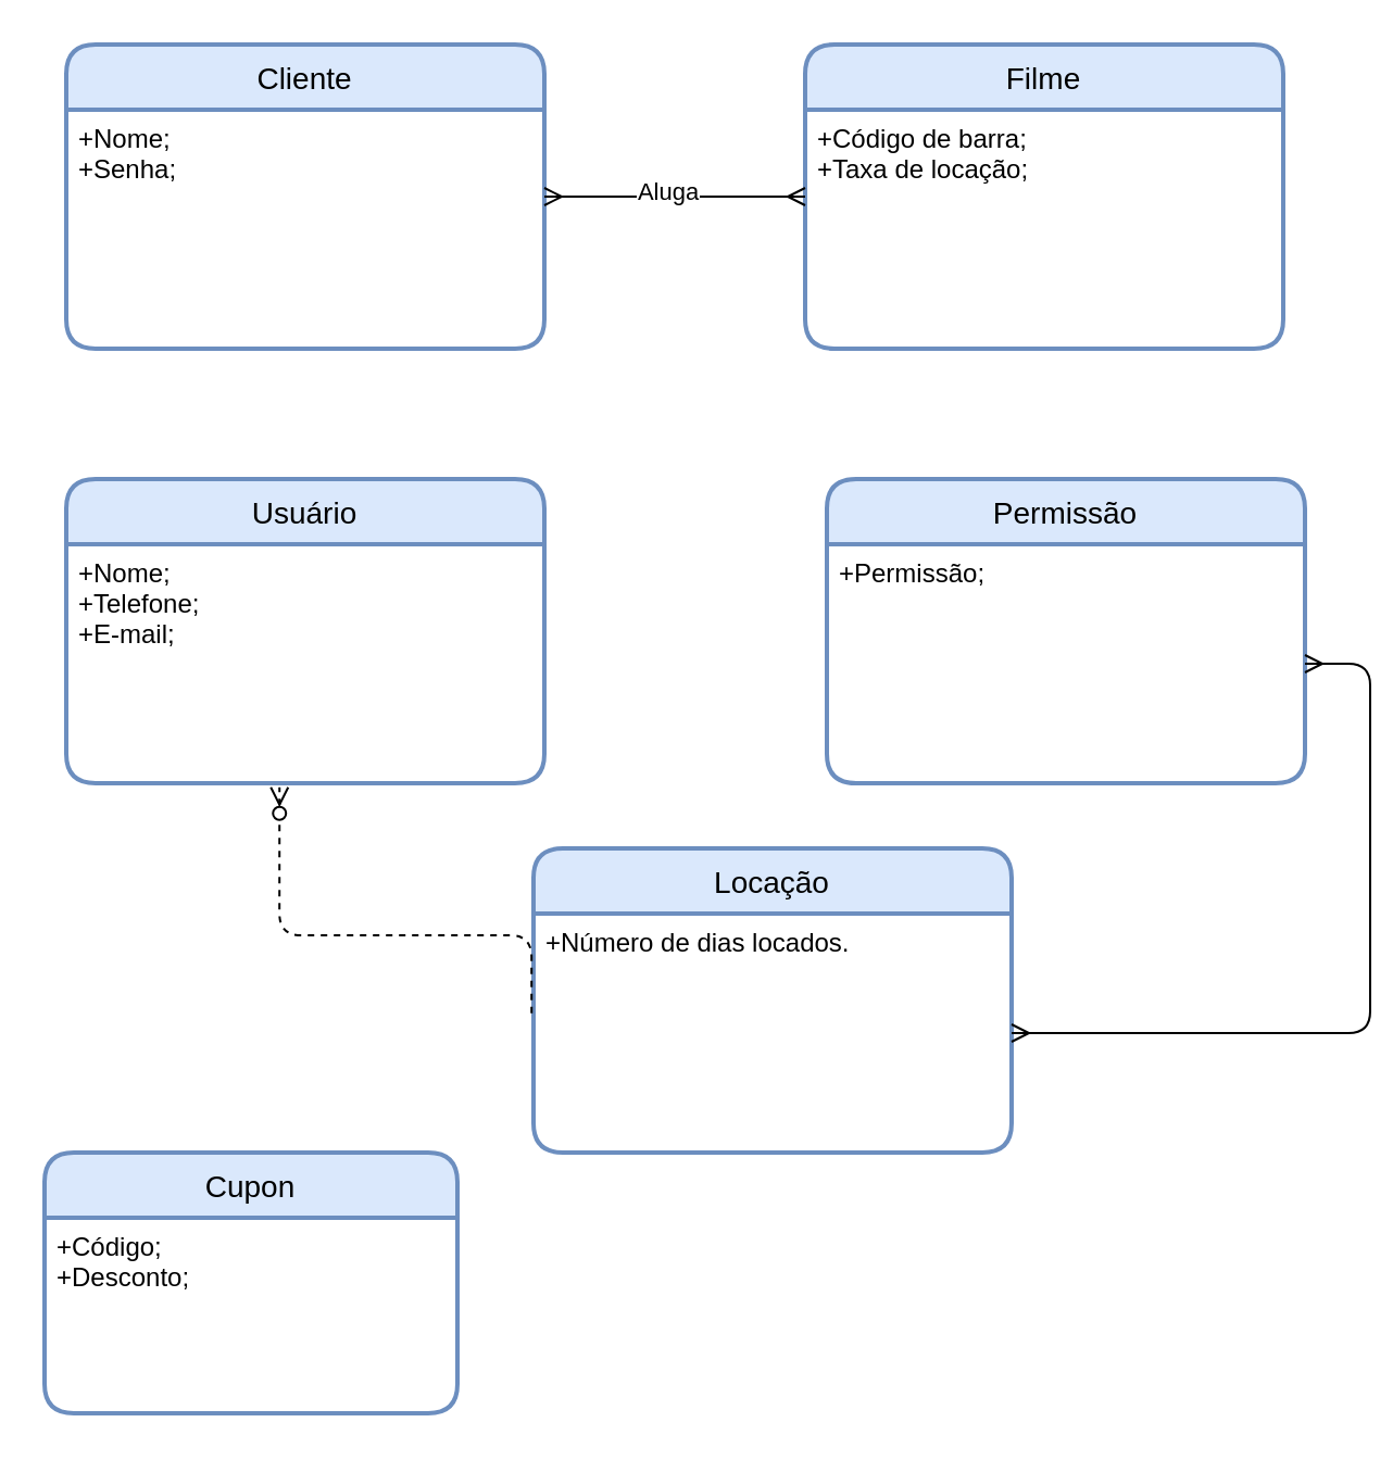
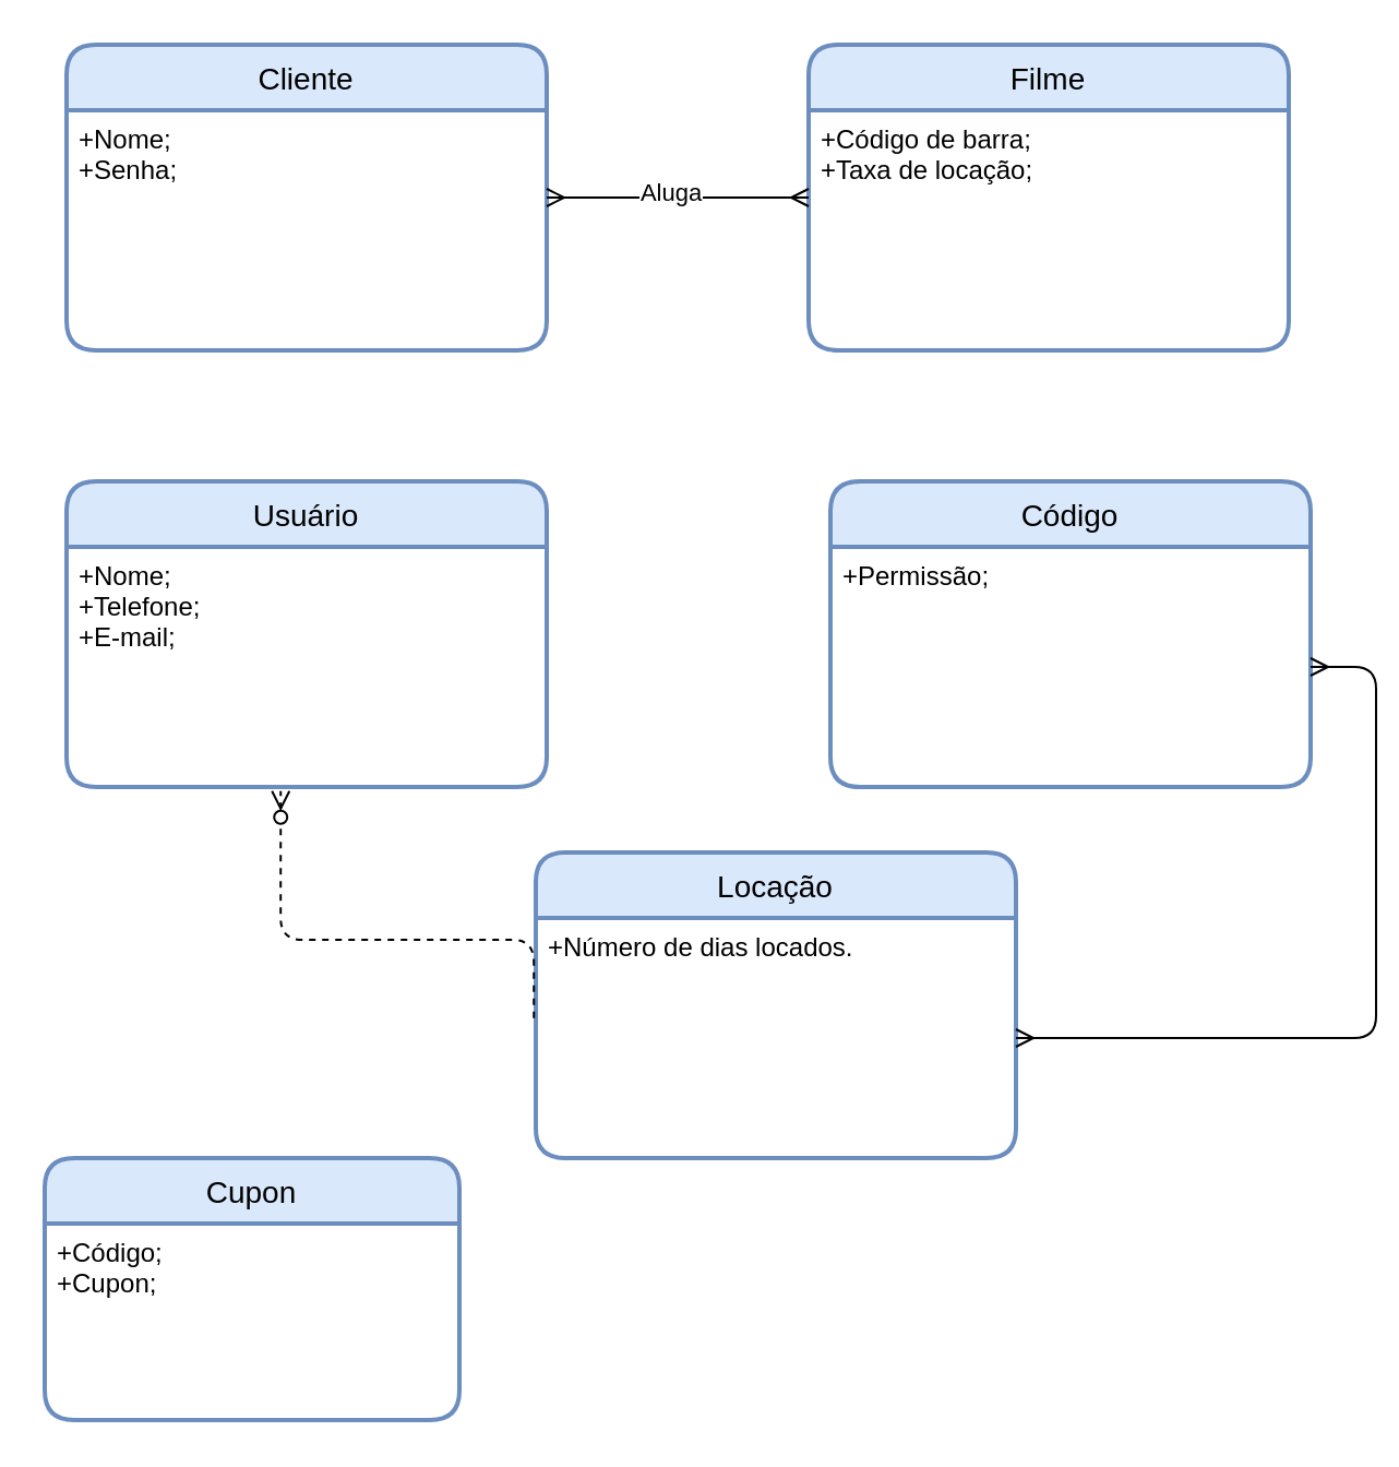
  <mxCell id="0" />
  <mxCell id="1" parent="0" />
  <mxCell id="2" value="Usuário" style="swimlane;childLayout=stackLayout;horizontal=1;startSize=30;horizontalStack=0;rounded=1;fontSize=14;fontStyle=0;strokeWidth=2;resizeParent=0;resizeLast=1;shadow=0;dashed=0;align=center;fillColor=#dae8fc;strokeColor=#6c8ebf;" vertex="1" parent="1"><mxGeometry x="30" y="220" width="220" height="140" as="geometry" /></mxCell>
  <mxCell id="3" value="+Nome;&#10;+Telefone;&#10;+E-mail;" style="align=left;strokeColor=none;fillColor=none;spacingLeft=4;fontSize=12;verticalAlign=top;resizable=0;rotatable=0;part=1;" vertex="1" parent="2"><mxGeometry y="30" width="220" height="110" as="geometry" /></mxCell>
- <mxCell id="4" value="Permissão" style="swimlane;childLayout=stackLayout;horizontal=1;startSize=30;horizontalStack=0;rounded=1;fontSize=14;fontStyle=0;strokeWidth=2;resizeParent=0;resizeLast=1;shadow=0;dashed=0;align=center;fillColor=#dae8fc;strokeColor=#6c8ebf;" vertex="1" parent="1"><mxGeometry x="380" y="220" width="220" height="140" as="geometry" /></mxCell>
+ <mxCell id="4" value="Código" style="swimlane;childLayout=stackLayout;horizontal=1;startSize=30;horizontalStack=0;rounded=1;fontSize=14;fontStyle=0;strokeWidth=2;resizeParent=0;resizeLast=1;shadow=0;dashed=0;align=center;fillColor=#dae8fc;strokeColor=#6c8ebf;" vertex="1" parent="1"><mxGeometry x="380" y="220" width="220" height="140" as="geometry" /></mxCell>
  <mxCell id="5" value="+Permissão; &#10;" style="align=left;strokeColor=none;fillColor=none;spacingLeft=4;fontSize=12;verticalAlign=top;resizable=0;rotatable=0;part=1;" vertex="1" parent="4"><mxGeometry y="30" width="220" height="110" as="geometry" /></mxCell>
  <mxCell id="6" value="Filme" style="swimlane;childLayout=stackLayout;horizontal=1;startSize=30;horizontalStack=0;rounded=1;fontSize=14;fontStyle=0;strokeWidth=2;resizeParent=0;resizeLast=1;shadow=0;dashed=0;align=center;fillColor=#dae8fc;strokeColor=#6c8ebf;" vertex="1" parent="1"><mxGeometry x="370" y="20" width="220" height="140" as="geometry" /></mxCell>
  <mxCell id="7" value="+Código de barra;&#10;+Taxa de locação;&#10;" style="align=left;strokeColor=none;fillColor=none;spacingLeft=4;fontSize=12;verticalAlign=top;resizable=0;rotatable=0;part=1;" vertex="1" parent="6"><mxGeometry y="30" width="220" height="110" as="geometry" /></mxCell>
  <mxCell id="8" value="Cliente" style="swimlane;childLayout=stackLayout;horizontal=1;startSize=30;horizontalStack=0;rounded=1;fontSize=14;fontStyle=0;strokeWidth=2;resizeParent=0;resizeLast=1;shadow=0;dashed=0;align=center;fillColor=#dae8fc;strokeColor=#6c8ebf;" vertex="1" parent="1"><mxGeometry x="30" y="20" width="220" height="140" as="geometry" /></mxCell>
  <mxCell id="9" value="+Nome;&#10;+Senha;" style="align=left;strokeColor=none;fillColor=none;spacingLeft=4;fontSize=12;verticalAlign=top;resizable=0;rotatable=0;part=1;" vertex="1" parent="8"><mxGeometry y="30" width="220" height="110" as="geometry" /></mxCell>
  <mxCell id="10" style="edgeStyle=orthogonalEdgeStyle;rounded=0;orthogonalLoop=1;jettySize=auto;html=1;exitX=0.5;exitY=1;exitDx=0;exitDy=0;" edge="1" parent="8" source="9" target="9"><mxGeometry relative="1" as="geometry" /></mxCell>
  <mxCell id="11" value="" style="edgeStyle=entityRelationEdgeStyle;fontSize=12;html=1;endArrow=ERmany;startArrow=ERmany;" edge="1" parent="1"><mxGeometry width="100" height="100" relative="1" as="geometry"><mxPoint x="250" y="90" as="sourcePoint" /><mxPoint x="370" y="90" as="targetPoint" /></mxGeometry></mxCell>
  <mxCell id="12" value="Aluga" style="edgeLabel;html=1;align=center;verticalAlign=middle;resizable=0;points=[];" vertex="1" connectable="0" parent="11"><mxGeometry x="-0.064" y="3" relative="1" as="geometry"><mxPoint as="offset" /></mxGeometry></mxCell>
  <mxCell id="13" value="Locação" style="swimlane;childLayout=stackLayout;horizontal=1;startSize=30;horizontalStack=0;rounded=1;fontSize=14;fontStyle=0;strokeWidth=2;resizeParent=0;resizeLast=1;shadow=0;dashed=0;align=center;fillColor=#dae8fc;strokeColor=#6c8ebf;" vertex="1" parent="1"><mxGeometry x="245" y="390" width="220" height="140" as="geometry" /></mxCell>
  <mxCell id="14" value="+Número de dias locados." style="align=left;strokeColor=none;fillColor=none;spacingLeft=4;fontSize=12;verticalAlign=top;resizable=0;rotatable=0;part=1;" vertex="1" parent="13"><mxGeometry y="30" width="220" height="110" as="geometry" /></mxCell>
  <mxCell id="15" value="" style="edgeStyle=orthogonalEdgeStyle;fontSize=12;html=1;endArrow=ERzeroToMany;endFill=1;entryX=0.446;entryY=1.017;entryDx=0;entryDy=0;entryPerimeter=0;exitX=-0.004;exitY=0.417;exitDx=0;exitDy=0;exitPerimeter=0;dashed=1;" edge="1" parent="1" source="14" target="3"><mxGeometry width="100" height="100" relative="1" as="geometry"><mxPoint x="40" y="490" as="sourcePoint" /><mxPoint x="140" y="390" as="targetPoint" /><Array as="points"><mxPoint x="244" y="430" /><mxPoint x="128" y="430" /></Array></mxGeometry></mxCell>
  <mxCell id="16" value="" style="edgeStyle=entityRelationEdgeStyle;fontSize=12;html=1;endArrow=ERmany;startArrow=ERmany;exitX=1;exitY=0.5;exitDx=0;exitDy=0;" edge="1" parent="1" source="14" target="5"><mxGeometry width="100" height="100" relative="1" as="geometry"><mxPoint x="480" y="510" as="sourcePoint" /><mxPoint x="580" y="410" as="targetPoint" /></mxGeometry></mxCell>
  <mxCell id="17" value="Cupon" style="swimlane;childLayout=stackLayout;horizontal=1;startSize=30;horizontalStack=0;rounded=1;fontSize=14;fontStyle=0;strokeWidth=2;resizeParent=0;resizeLast=1;shadow=0;dashed=0;align=center;fillColor=#dae8fc;strokeColor=#6c8ebf;" vertex="1" parent="1"><mxGeometry x="20" y="530" width="190" height="120" as="geometry" /></mxCell>
- <mxCell id="18" value="+Código;&#10;+Desconto;" style="align=left;strokeColor=none;fillColor=none;spacingLeft=4;fontSize=12;verticalAlign=top;resizable=0;rotatable=0;part=1;" vertex="1" parent="17"><mxGeometry y="30" width="190" height="90" as="geometry" /></mxCell>
+ <mxCell id="18" value="+Código;&#10;+Cupon;" style="align=left;strokeColor=none;fillColor=none;spacingLeft=4;fontSize=12;verticalAlign=top;resizable=0;rotatable=0;part=1;" vertex="1" parent="17"><mxGeometry y="30" width="190" height="90" as="geometry" /></mxCell>
